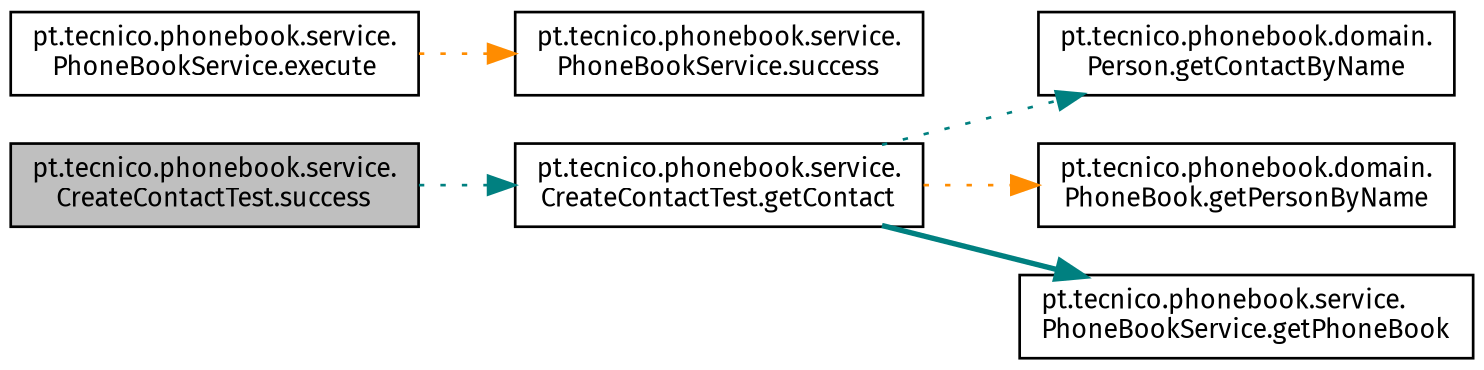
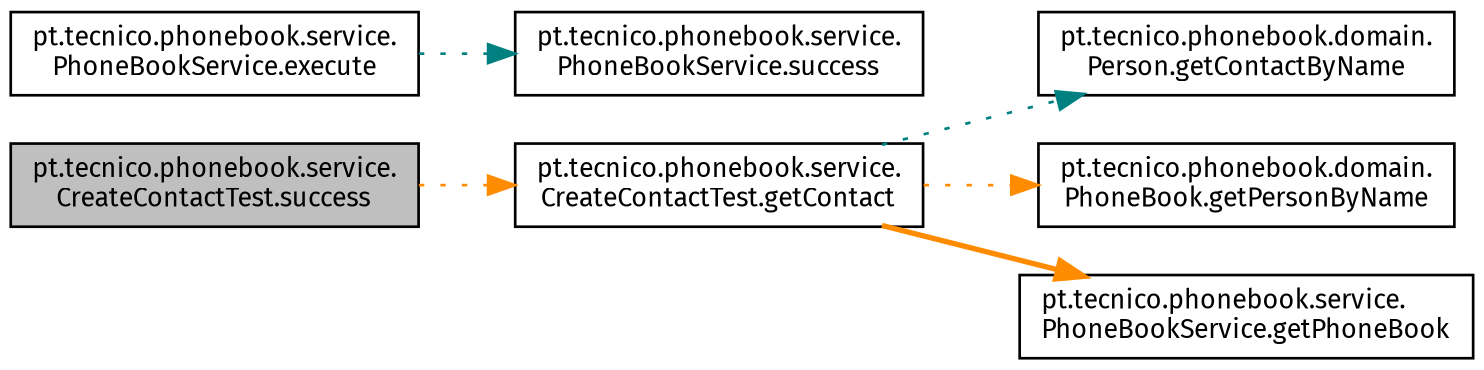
  digraph {
    fontname="Fira Sans"
    rankdir=LR
    node [color=black fillcolor=white fontname="Fira Sans" fontsize=10 shape=record style=filled]
    edge [color=teal fontname="Fira Sans" fontsize=10 labelfontname=Helvetica labelfontsize=10 style=dotted]
    n1 [fillcolor=grey75 fontcolor=black height=0.2 label="pt.tecnico.phonebook.service.\lCreateContactTest.success" width=0.4]
    n2 [height=0.2 label="pt.tecnico.phonebook.service.\lCreateContactTest.getContact" width=0.4]
    n3 [height=0.2 label="pt.tecnico.phonebook.service.\lPhoneBookService.execute" width=0.4]
    n4 [height=0.2 label="pt.tecnico.phonebook.service.\lPhoneBookService.success" width=0.4]
    n5 [height=0.2 label="pt.tecnico.phonebook.domain.\lPerson.getContactByName" width=0.4]
    n6 [height=0.2 label="pt.tecnico.phonebook.domain.\lPhoneBook.getPersonByName" width=0.4]
    n7 [height=0.2 label="pt.tecnico.phonebook.service.\lPhoneBookService.getPhoneBook" width=0.4]
-   n1 -> n2
+   n1 -> n2 [color=darkorange]
    n2 -> n5
    n2 -> n6 [color=darkorange]
-   n2 -> n7 [style=bold]
-   n3 -> n4 [color=darkorange]
+   n2 -> n7 [color=darkorange style=bold]
+   n3 -> n4
  }
